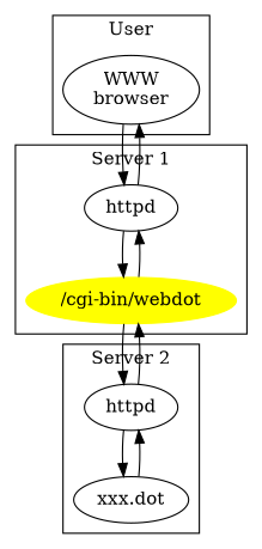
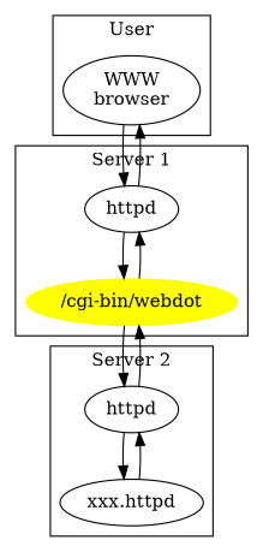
  digraph {
    rankdir=TB
    n1 [label=httpd]
    n2 [color=yellow label="/cgi-bin/webdot" style=filled]
    n3 [label="WWW\nbrowser"]
    n4 [label=httpd]
-   "xxx.dot"
+   "xxx.dot" [label="xxx.httpd"]
    subgraph cluster_1 {
      label="Server 1"
      n1
      n2
    }
    subgraph cluster_2 {
      label=User
      n3
    }
    subgraph cluster_3 {
      label="Server 2"
      n4
      "xxx.dot"
    }
    n1 -> n2
    n1 -> n2 [dir=back]
    n2 -> n4
    n2 -> n4 [dir=back]
    n3 -> n1
    n3 -> n1 [dir=back]
    n4 -> "xxx.dot"
    n4 -> "xxx.dot" [dir=back]
  }
